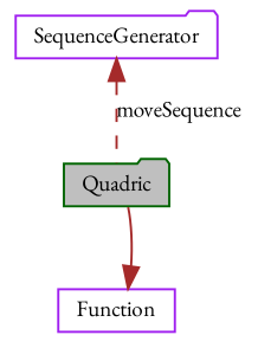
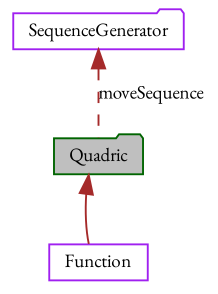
  digraph {
    fontname="EB Garamond"
    node [color=purple fontname="EB Garamond" fontsize=10 shape=folder]
    edge [color=brown dir=back fontname="EB Garamond" fontsize=10 labelfontname=FreeSans labelfontsize=10]
    n1 [color=darkgreen fillcolor=grey75 fontcolor=black height=0.2 label=Quadric style=filled width=0.4]
    n2 [height=0.2 label=Function shape=box width=0.4]
    n3 [height=0.2 label=SequenceGenerator width=0.4]
-   n2 -> n1 [style=solid]
+   n1 -> n2 [style=solid]
    n3 -> n1 [label=moveSequence style=dashed]
  }
